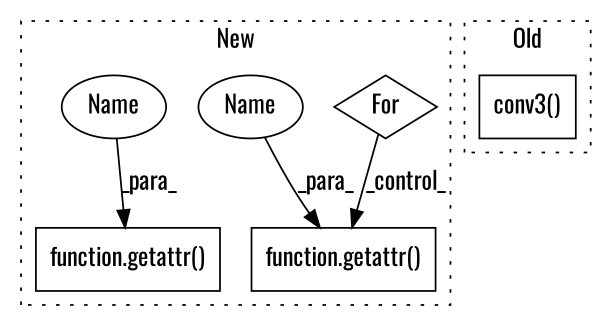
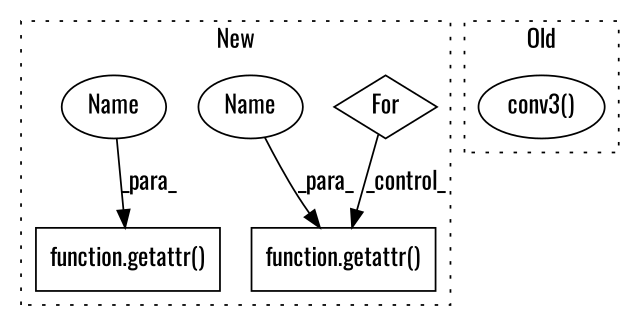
  digraph {
    fontname=Oswald
    node [a=75 l="8,1" shape=box fontname=Oswald]
    edge [fontname=Oswald]
    n1 [label="function.getattr()" s="5880,5917"]
    n2 [label="function.getattr()" s="4957,4981"]
    n3 [a=107 l="4,14" label=For s="5671,5708" shape=diamond]
    n4 [a=87 l=4 label=Name s=5888 shape=ellipse]
    n5 [a=87 l=4 label=Name s=4965 shape=ellipse]
-   n6 [l="11,1" label="conv3()" s="6718,6736"]
+   n6 [l="11,1" label="conv3()" s="6718,6736" shape=ellipse]
    subgraph cluster_1 {
      label=New
      style=dotted
      n1
      n2
      n3
      n4
      n5
    }
    subgraph cluster_2 {
      label=Old
      style=dotted
      n6
    }
    n3 -> n1 [label=_control_]
    n4 -> n1 [label=_para_]
    n5 -> n2 [label=_para_]
  }
